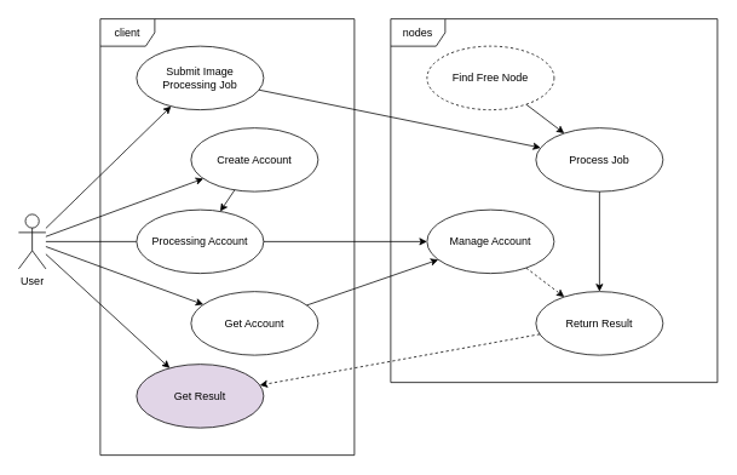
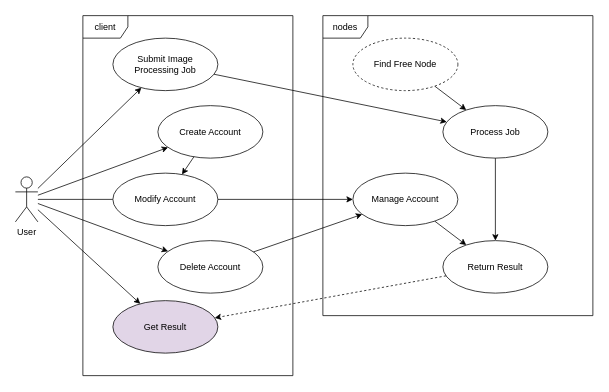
  <mxCell id="0" />
  <mxCell id="1" parent="0" />
  <mxCell id="2" style="edgeStyle=none;rounded=0;orthogonalLoop=1;jettySize=auto;html=1;" parent="1" source="7" target="12" edge="1"><mxGeometry relative="1" as="geometry" /></mxCell>
  <mxCell id="3" style="edgeStyle=none;rounded=0;orthogonalLoop=1;jettySize=auto;html=1;" parent="1" source="7" target="11" edge="1"><mxGeometry relative="1" as="geometry" /></mxCell>
  <mxCell id="4" style="edgeStyle=none;rounded=0;orthogonalLoop=1;jettySize=auto;html=1;" parent="1" source="7" target="10" edge="1"><mxGeometry relative="1" as="geometry" /></mxCell>
  <mxCell id="5" style="edgeStyle=none;rounded=0;orthogonalLoop=1;jettySize=auto;html=1;" parent="1" source="7" target="9" edge="1"><mxGeometry relative="1" as="geometry" /></mxCell>
  <mxCell id="6" style="rounded=0;orthogonalLoop=1;jettySize=auto;html=1;entryX=0;entryY=0.5;entryDx=0;entryDy=0;endArrow=none;" edge="1" parent="1" source="7" target="13"><mxGeometry relative="1" as="geometry" /></mxCell>
  <mxCell id="7" value="User" style="shape=umlActor;verticalLabelPosition=bottom;verticalAlign=top;html=1;outlineConnect=0;" parent="1" vertex="1"><mxGeometry x="20" y="235" width="30" height="60" as="geometry" /></mxCell>
  <mxCell id="8" value="client" style="shape=umlFrame;whiteSpace=wrap;html=1;portConstraintRotation=0;connectable=1;container=1;collapsible=0;recursiveResize=0;" parent="1" vertex="1"><mxGeometry x="110" y="20" width="280" height="480" as="geometry" /></mxCell>
  <mxCell id="9" value="Submit Image&lt;br&gt;Processing Job" style="ellipse;whiteSpace=wrap;html=1;" parent="8" vertex="1"><mxGeometry x="40" y="30" width="140" height="70" as="geometry" /></mxCell>
  <mxCell id="10" value="Create Account" style="ellipse;whiteSpace=wrap;html=1;" parent="8" vertex="1"><mxGeometry x="100" y="120" width="140" height="70" as="geometry" /></mxCell>
- <mxCell id="11" value="Get Account" style="ellipse;whiteSpace=wrap;html=1;" parent="8" vertex="1"><mxGeometry x="100" y="300" width="140" height="70" as="geometry" /></mxCell>
+ <mxCell id="11" value="Delete Account" style="ellipse;whiteSpace=wrap;html=1;" parent="8" vertex="1"><mxGeometry x="100" y="300" width="140" height="70" as="geometry" /></mxCell>
  <mxCell id="12" value="Get Result" style="ellipse;whiteSpace=wrap;html=1;fillColor=#e1d5e7;" parent="8" vertex="1"><mxGeometry x="40" y="380" width="140" height="70" as="geometry" /></mxCell>
- <mxCell id="13" value="Processing Account" style="ellipse;whiteSpace=wrap;html=1;" vertex="1" parent="8"><mxGeometry x="40" y="210" width="140" height="70" as="geometry" /></mxCell>
+ <mxCell id="13" value="Modify Account" style="ellipse;whiteSpace=wrap;html=1;" vertex="1" parent="8"><mxGeometry x="40" y="210" width="140" height="70" as="geometry" /></mxCell>
  <mxCell id="14" style="edgeStyle=none;rounded=0;orthogonalLoop=1;jettySize=auto;html=1;" parent="1" source="9" target="20" edge="1"><mxGeometry relative="1" as="geometry" /></mxCell>
  <mxCell id="15" style="edgeStyle=none;rounded=0;orthogonalLoop=1;jettySize=auto;html=1;" parent="1" source="10" target="13" edge="1"><mxGeometry relative="1" as="geometry" /></mxCell>
  <mxCell id="16" style="edgeStyle=none;rounded=0;orthogonalLoop=1;jettySize=auto;html=1;" parent="1" source="11" target="21" edge="1"><mxGeometry relative="1" as="geometry" /></mxCell>
  <mxCell id="17" value="nodes" style="shape=umlFrame;whiteSpace=wrap;html=1;recursiveResize=0;container=1;collapsible=0;" parent="1" vertex="1"><mxGeometry x="430" y="20" width="360" height="400" as="geometry" /></mxCell>
  <mxCell id="18" style="edgeStyle=none;rounded=0;orthogonalLoop=1;jettySize=auto;html=1;" parent="17" source="19" target="20" edge="1"><mxGeometry relative="1" as="geometry" /></mxCell>
  <mxCell id="19" value="Find Free Node" style="ellipse;whiteSpace=wrap;html=1;dashed=1;" parent="17" vertex="1"><mxGeometry x="40" y="30" width="140" height="70" as="geometry" /></mxCell>
  <mxCell id="20" value="Process Job" style="ellipse;whiteSpace=wrap;html=1;" parent="17" vertex="1"><mxGeometry x="160" y="120" width="140" height="70" as="geometry" /></mxCell>
  <mxCell id="21" value="Manage Account" style="ellipse;whiteSpace=wrap;html=1;" parent="17" vertex="1"><mxGeometry x="40" y="210" width="140" height="70" as="geometry" /></mxCell>
  <mxCell id="22" value="Return Result" style="ellipse;whiteSpace=wrap;html=1;" parent="17" vertex="1"><mxGeometry x="160" y="300" width="140" height="70" as="geometry" /></mxCell>
  <mxCell id="23" style="edgeStyle=none;rounded=0;orthogonalLoop=1;jettySize=auto;html=1;" parent="17" source="20" target="22" edge="1"><mxGeometry relative="1" as="geometry" /></mxCell>
- <mxCell id="24" style="edgeStyle=none;rounded=0;orthogonalLoop=1;jettySize=auto;html=1;dashed=1;" parent="17" source="21" target="22" edge="1"><mxGeometry relative="1" as="geometry" /></mxCell>
+ <mxCell id="24" style="edgeStyle=none;rounded=0;orthogonalLoop=1;jettySize=auto;html=1;" parent="17" source="21" target="22" edge="1"><mxGeometry relative="1" as="geometry" /></mxCell>
  <mxCell id="25" style="edgeStyle=none;rounded=0;orthogonalLoop=1;jettySize=auto;html=1;dashed=1;" parent="1" source="22" target="12" edge="1"><mxGeometry relative="1" as="geometry" /></mxCell>
  <mxCell id="26" style="edgeStyle=none;rounded=0;orthogonalLoop=1;jettySize=auto;html=1;" edge="1" parent="1" source="13" target="21"><mxGeometry relative="1" as="geometry" /></mxCell>
